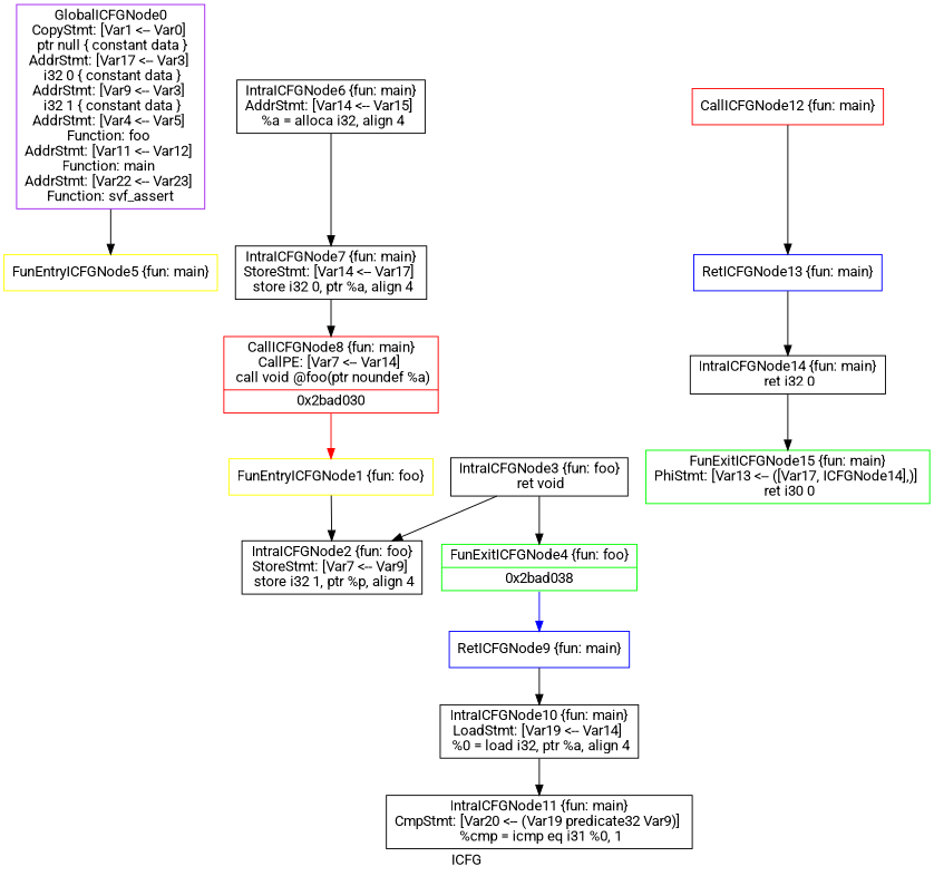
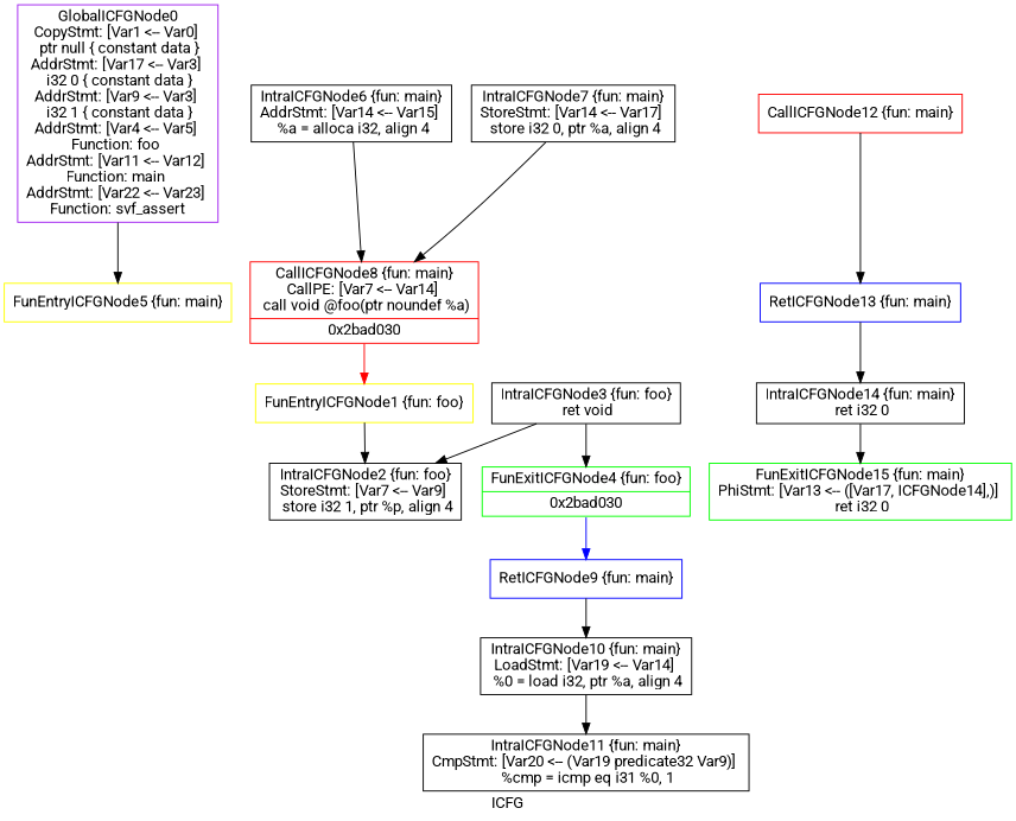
  digraph {
    fontname=Roboto
    label=ICFG
    node [color=black fontname=Roboto shape=record]
    edge [fontname=Roboto style=solid]
    n1 [color=purple label="{GlobalICFGNode0\nCopyStmt: [Var1 \<-- Var0]  \n ptr null \{ constant data \}\nAddrStmt: [Var17 \<-- Var3]  \n i32 0 \{ constant data \}\nAddrStmt: [Var9 \<-- Var3]  \n i32 1 \{ constant data \}\nAddrStmt: [Var4 \<-- Var5]  \nFunction: foo \nAddrStmt: [Var11 \<-- Var12]  \nFunction: main \nAddrStmt: [Var22 \<-- Var23]  \nFunction: svf_assert }"]
    n2 [color=yellow label="{FunEntryICFGNode5 \{fun: main\}}"]
    n3 [label="{IntraICFGNode6 \{fun: main\}\nAddrStmt: [Var14 \<-- Var15]  \n   %a = alloca i32, align 4 }"]
    n4 [label="{IntraICFGNode7 \{fun: main\}\nStoreStmt: [Var14 \<-- Var17]  \n   store i32 0, ptr %a, align 4 }"]
    n5 [color=yellow label="{FunEntryICFGNode1 \{fun: foo\}}"]
    n6 [label="{IntraICFGNode2 \{fun: foo\}\nStoreStmt: [Var7 \<-- Var9]  \n   store i32 1, ptr %p, align 4 }"]
    n7 [label="{IntraICFGNode3 \{fun: foo\}\n   ret void }"]
-   n8 [color=green label="{FunExitICFGNode4 \{fun: foo\}|{<s0>0x2bad038}}"]
+   n8 [color=green label="{FunExitICFGNode4 \{fun: foo\}|{<s0>0x2bad030}}"]
    n9 [color=blue label="{RetICFGNode9 \{fun: main\}}"]
    n10 [label="{IntraICFGNode10 \{fun: main\}\nLoadStmt: [Var19 \<-- Var14]  \n   %0 = load i32, ptr %a, align 4 }"]
    n11 [label="{IntraICFGNode11 \{fun: main\}\nCmpStmt: [Var20 \<-- (Var19 predicate32 Var9)]  \n   %cmp = icmp eq i31 %0, 1 }"]
    n12 [color=red label="{CallICFGNode8 \{fun: main\}\nCallPE: [Var7 \<-- Var14]  \n   call void @foo(ptr noundef %a) |{<s0>0x2bad030}}"]
    n13 [color=red label="{CallICFGNode12 \{fun: main\}}"]
    n14 [color=blue label="{RetICFGNode13 \{fun: main\}}"]
    n15 [label="{IntraICFGNode14 \{fun: main\}\n   ret i32 0 }"]
-   n16 [color=green label="{FunExitICFGNode15 \{fun: main\}\nPhiStmt: [Var13 \<-- ([Var17, ICFGNode14],)]  \n   ret i30 0 }"]
+   n16 [color=green label="{FunExitICFGNode15 \{fun: main\}\nPhiStmt: [Var13 \<-- ([Var17, ICFGNode14],)]  \n   ret i32 0 }"]
    n1 -> n2
-   n3 -> n4
+   n3 -> n12
    n4 -> n12
    n5 -> n6
    n7 -> n6
    n7 -> n8
    n8 -> n9 [color=blue tailport=s0]
    n9 -> n10
    n10 -> n11
    n12 -> n5 [color=red tailport=s0]
    n13 -> n14
    n14 -> n15
    n15 -> n16
  }
